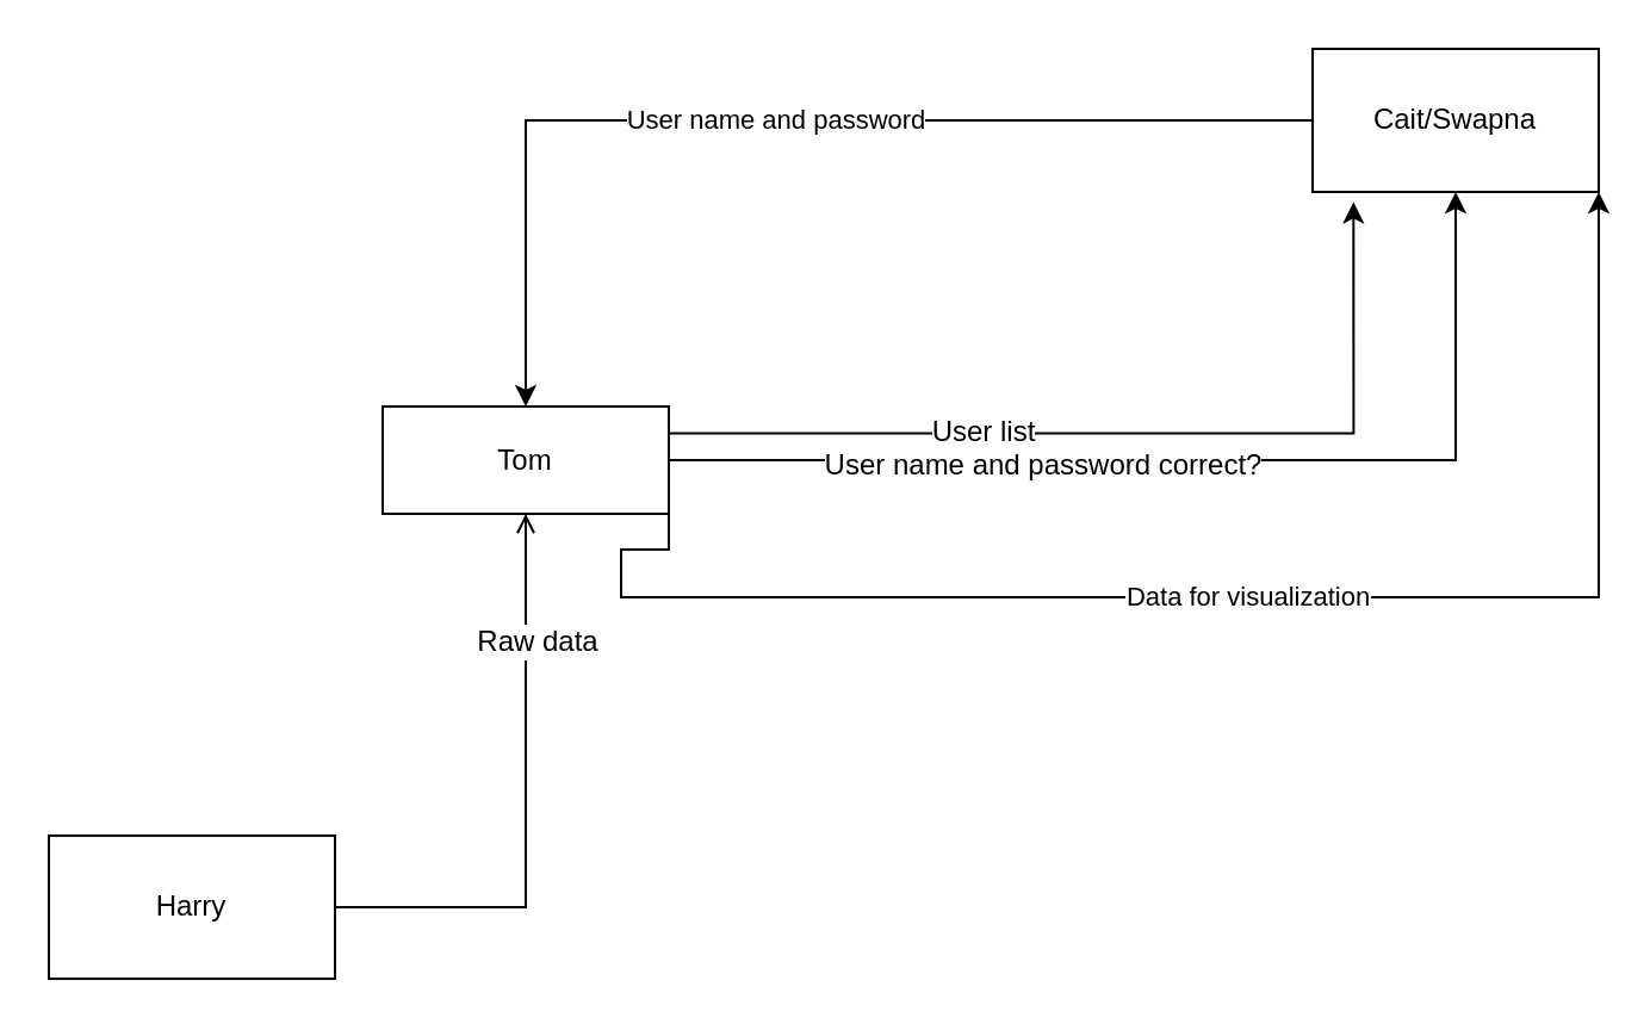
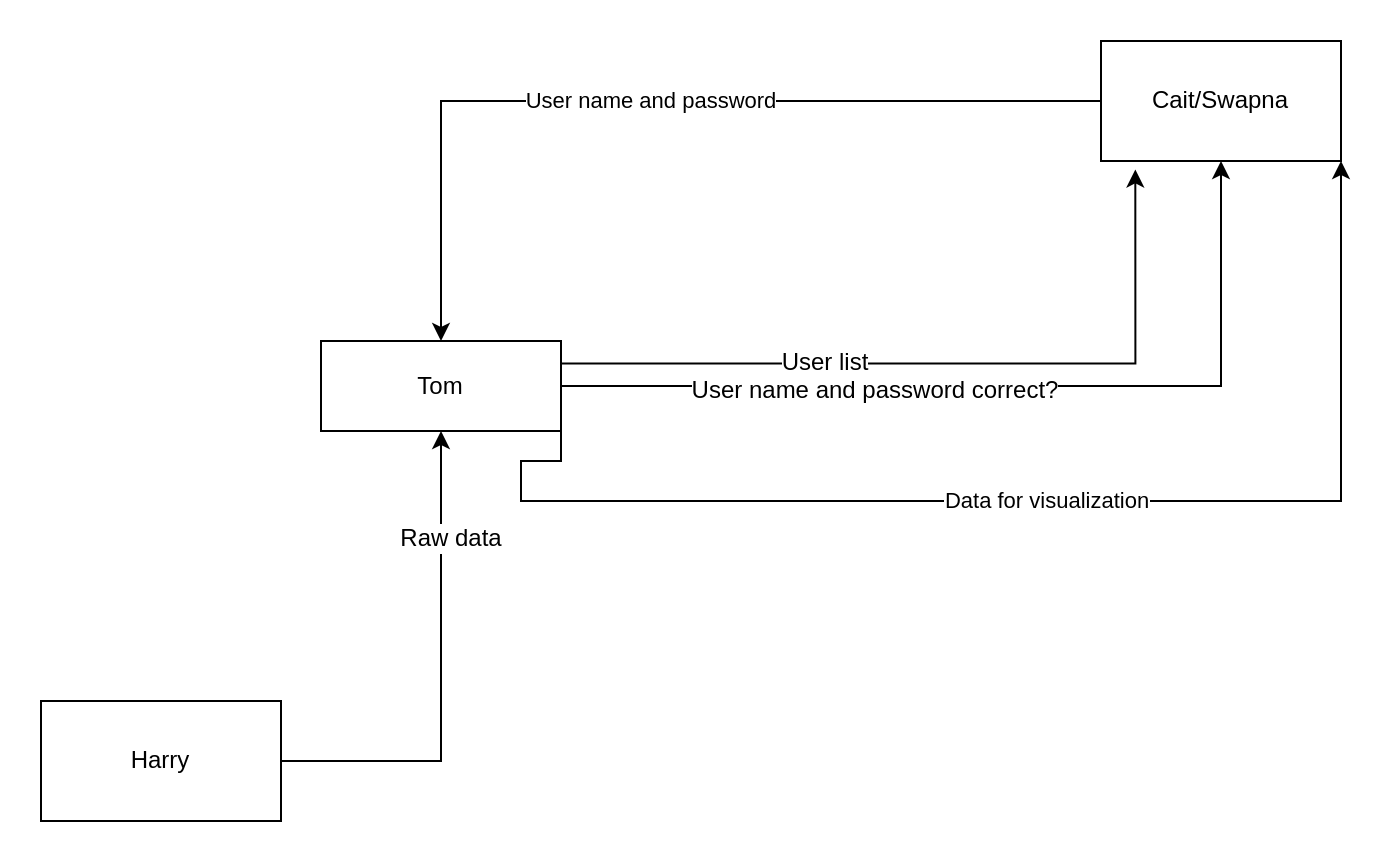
  <mxCell id="0" />
  <mxCell id="1" parent="0" />
  <mxCell id="2" value="User name and password" style="edgeStyle=orthogonalEdgeStyle;rounded=0;orthogonalLoop=1;jettySize=auto;html=1;" parent="1" source="3" target="9" edge="1"><mxGeometry relative="1" as="geometry" /></mxCell>
  <mxCell id="3" value="Cait/Swapna" style="rounded=0;whiteSpace=wrap;html=1;" parent="1" vertex="1"><mxGeometry x="550" y="20" width="120" height="60" as="geometry" /></mxCell>
  <mxCell id="4" style="edgeStyle=orthogonalEdgeStyle;rounded=0;orthogonalLoop=1;jettySize=auto;html=1;entryX=0.5;entryY=1;entryDx=0;entryDy=0;" parent="1" source="9" target="3" edge="1"><mxGeometry relative="1" as="geometry" /></mxCell>
  <mxCell id="5" value="User name and password correct?" style="text;html=1;align=center;verticalAlign=middle;resizable=0;points=[];labelBackgroundColor=#ffffff;" parent="4" vertex="1" connectable="0"><mxGeometry x="-0.295" y="-2" relative="1" as="geometry"><mxPoint as="offset" /></mxGeometry></mxCell>
  <mxCell id="6" value="Data for visualization" style="edgeStyle=orthogonalEdgeStyle;rounded=0;orthogonalLoop=1;jettySize=auto;html=1;exitX=1;exitY=1;exitDx=0;exitDy=0;entryX=1;entryY=1;entryDx=0;entryDy=0;" parent="1" source="9" target="3" edge="1"><mxGeometry relative="1" as="geometry"><Array as="points"><mxPoint x="260" y="230" /><mxPoint x="260" y="250" /><mxPoint x="670" y="250" /></Array></mxGeometry></mxCell>
  <mxCell id="7" style="edgeStyle=orthogonalEdgeStyle;rounded=0;orthogonalLoop=1;jettySize=auto;html=1;exitX=1;exitY=0.25;exitDx=0;exitDy=0;entryX=0.143;entryY=1.07;entryDx=0;entryDy=0;entryPerimeter=0;" parent="1" source="9" target="3" edge="1"><mxGeometry relative="1" as="geometry" /></mxCell>
  <mxCell id="8" value="User list" style="text;html=1;align=center;verticalAlign=middle;resizable=0;points=[];labelBackgroundColor=#ffffff;" parent="7" vertex="1" connectable="0"><mxGeometry x="-0.316" y="1" relative="1" as="geometry"><mxPoint as="offset" /></mxGeometry></mxCell>
  <mxCell id="9" value="Tom" style="rounded=0;whiteSpace=wrap;html=1;" parent="1" vertex="1"><mxGeometry x="160" y="170" width="120" height="45" as="geometry" /></mxCell>
- <mxCell id="10" style="edgeStyle=orthogonalEdgeStyle;rounded=0;orthogonalLoop=1;jettySize=auto;html=1;entryX=0.5;entryY=1;entryDx=0;entryDy=0;endArrow=open;" parent="1" source="12" target="9" edge="1"><mxGeometry relative="1" as="geometry" /></mxCell>
+ <mxCell id="10" style="edgeStyle=orthogonalEdgeStyle;rounded=0;orthogonalLoop=1;jettySize=auto;html=1;entryX=0.5;entryY=1;entryDx=0;entryDy=0;" parent="1" source="12" target="9" edge="1"><mxGeometry relative="1" as="geometry" /></mxCell>
  <mxCell id="11" value="Raw data" style="text;html=1;align=center;verticalAlign=middle;resizable=0;points=[];labelBackgroundColor=#ffffff;" parent="10" vertex="1" connectable="0"><mxGeometry x="0.569" y="-4" relative="1" as="geometry"><mxPoint as="offset" /></mxGeometry></mxCell>
  <mxCell id="12" value="Harry" style="rounded=0;whiteSpace=wrap;html=1;" parent="1" vertex="1"><mxGeometry x="20" y="350" width="120" height="60" as="geometry" /></mxCell>
